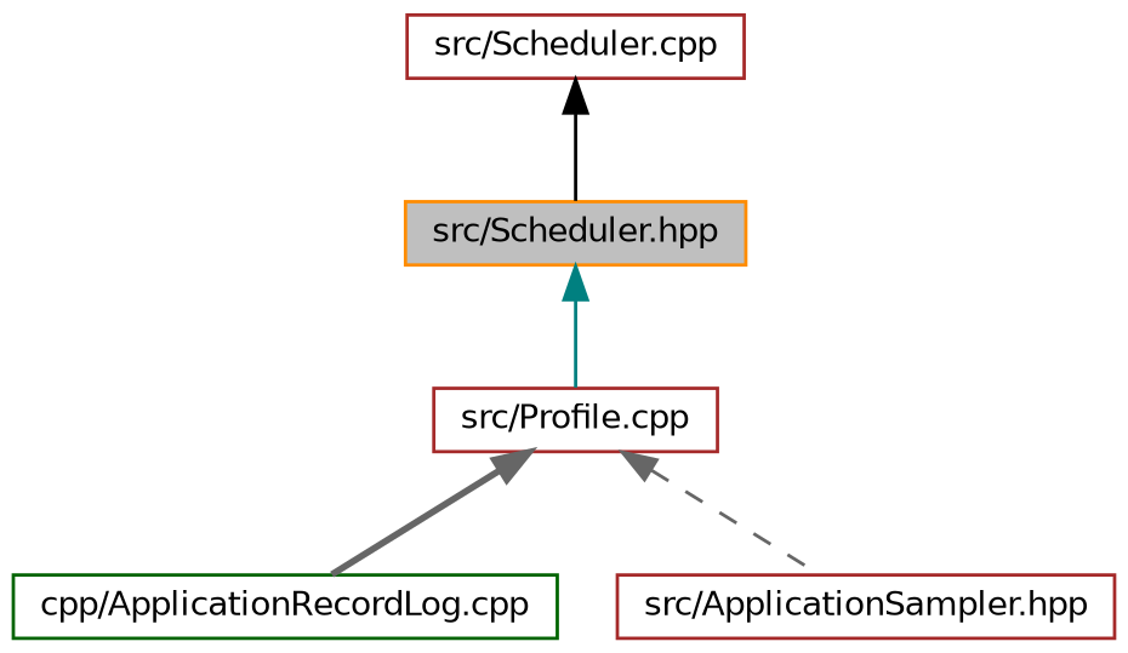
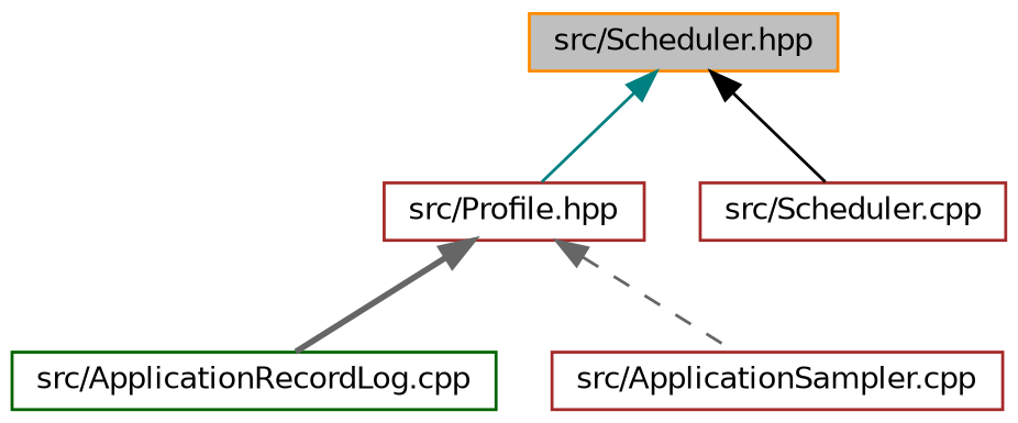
  digraph {
    node [color=brown fillcolor=white fontname=Helvetica fontsize=10 shape=record style=filled]
    edge [color=gray40 dir=back fontname=Helvetica fontsize=10 labelfontname=Helvetica labelfontsize=10 style=solid]
    n1 [color=darkorange fillcolor=grey75 fontcolor=black height=0.2 label="src/Scheduler.hpp" width=0.4]
-   n2 [height=0.2 label="src/Profile.cpp" width=0.4]
+   n2 [height=0.2 label="src/Profile.hpp" width=0.4]
    n3 [height=0.2 label="src/Scheduler.cpp" width=0.4]
-   n4 [color=darkgreen height=0.2 label="cpp/ApplicationRecordLog.cpp" width=0.4]
-   n5 [height=0.2 label="src/ApplicationSampler.hpp" width=0.4]
+   n4 [color=darkgreen height=0.2 label="src/ApplicationRecordLog.cpp" width=0.4]
+   n5 [height=0.2 label="src/ApplicationSampler.cpp" width=0.4]
    n1 -> n2 [color=teal]
-   n3 -> n1 [color=black]
+   n1 -> n3 [color=black]
    n2 -> n4 [style=bold]
    n2 -> n5 [style=dashed]
  }
